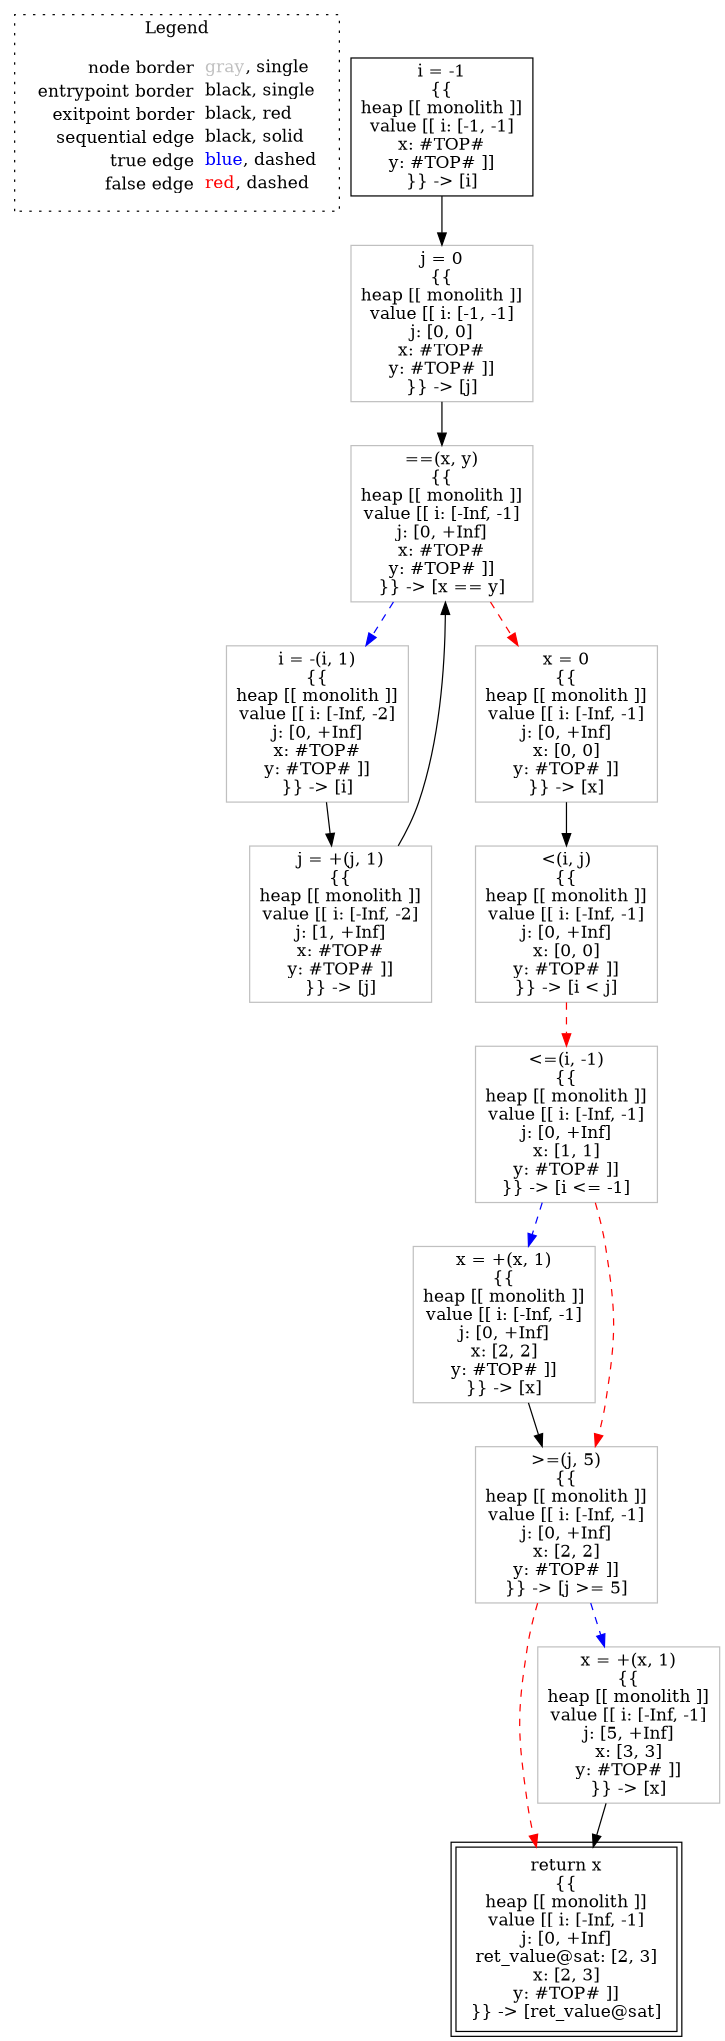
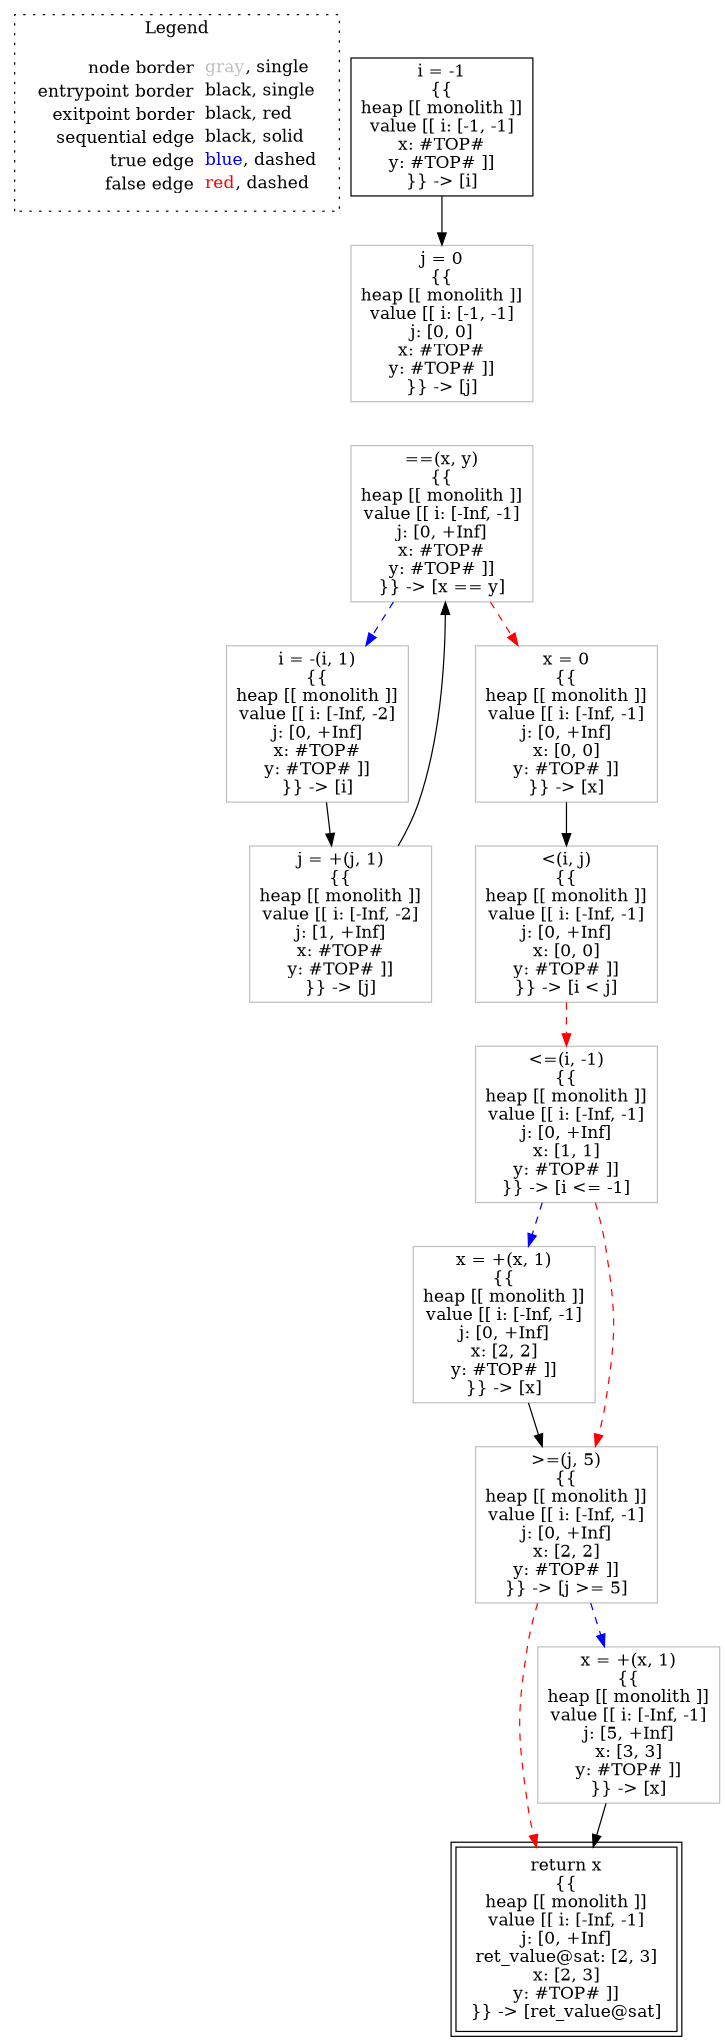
  digraph {
    node [shape=rect color=gray]
    edge [color=black]
    n1 [label=<<table border="0" cellpadding="2" cellspacing="0" cellborder="0"><tr><td align="right">node border&nbsp;</td><td align="left"><font color="gray">gray</font>, single</td></tr><tr><td align="right">entrypoint border&nbsp;</td><td align="left"><font color="black">black</font>, single</td></tr><tr><td align="right">exitpoint border&nbsp;</td><td align="left"><font color="black">black</font>, red</td></tr><tr><td align="right">sequential edge&nbsp;</td><td align="left"><font color="black">black</font>, solid</td></tr><tr><td align="right">true edge&nbsp;</td><td align="left"><font color="blue">blue</font>, dashed</td></tr><tr><td align="right">false edge&nbsp;</td><td align="left"><font color="red">red</font>, dashed</td></tr></table>> shape=plaintext color=""]
    n2 [color=black label=<i = -1<BR/>{{<BR/>heap [[ monolith ]]<BR/>value [[ i: [-1, -1]<BR/>x: #TOP#<BR/>y: #TOP# ]]<BR/>}} -&gt; [i]>]
    n3 [label=<j = 0<BR/>{{<BR/>heap [[ monolith ]]<BR/>value [[ i: [-1, -1]<BR/>j: [0, 0]<BR/>x: #TOP#<BR/>y: #TOP# ]]<BR/>}} -&gt; [j]>]
    n4 [label=<==(x, y)<BR/>{{<BR/>heap [[ monolith ]]<BR/>value [[ i: [-Inf, -1]<BR/>j: [0, +Inf]<BR/>x: #TOP#<BR/>y: #TOP# ]]<BR/>}} -&gt; [x == y]>]
    n5 [label=<x = +(x, 1)<BR/>{{<BR/>heap [[ monolith ]]<BR/>value [[ i: [-Inf, -1]<BR/>j: [0, +Inf]<BR/>x: [2, 2]<BR/>y: #TOP# ]]<BR/>}} -&gt; [x]>]
    n6 [label=<&gt;=(j, 5)<BR/>{{<BR/>heap [[ monolith ]]<BR/>value [[ i: [-Inf, -1]<BR/>j: [0, +Inf]<BR/>x: [2, 2]<BR/>y: #TOP# ]]<BR/>}} -&gt; [j &gt;= 5]>]
    n7 [color=black label=<return x<BR/>{{<BR/>heap [[ monolith ]]<BR/>value [[ i: [-Inf, -1]<BR/>j: [0, +Inf]<BR/>ret_value@sat: [2, 3]<BR/>x: [2, 3]<BR/>y: #TOP# ]]<BR/>}} -&gt; [ret_value@sat]> peripheries=2]
    n8 [label=<x = +(x, 1)<BR/>{{<BR/>heap [[ monolith ]]<BR/>value [[ i: [-Inf, -1]<BR/>j: [5, +Inf]<BR/>x: [3, 3]<BR/>y: #TOP# ]]<BR/>}} -&gt; [x]>]
    n9 [label=<&lt;=(i, -1)<BR/>{{<BR/>heap [[ monolith ]]<BR/>value [[ i: [-Inf, -1]<BR/>j: [0, +Inf]<BR/>x: [1, 1]<BR/>y: #TOP# ]]<BR/>}} -&gt; [i &lt;= -1]>]
    n10 [label=<i = -(i, 1)<BR/>{{<BR/>heap [[ monolith ]]<BR/>value [[ i: [-Inf, -2]<BR/>j: [0, +Inf]<BR/>x: #TOP#<BR/>y: #TOP# ]]<BR/>}} -&gt; [i]>]
    n11 [label=<j = +(j, 1)<BR/>{{<BR/>heap [[ monolith ]]<BR/>value [[ i: [-Inf, -2]<BR/>j: [1, +Inf]<BR/>x: #TOP#<BR/>y: #TOP# ]]<BR/>}} -&gt; [j]>]
    n12 [label=<x = 0<BR/>{{<BR/>heap [[ monolith ]]<BR/>value [[ i: [-Inf, -1]<BR/>j: [0, +Inf]<BR/>x: [0, 0]<BR/>y: #TOP# ]]<BR/>}} -&gt; [x]>]
    n13 [label=<&lt;(i, j)<BR/>{{<BR/>heap [[ monolith ]]<BR/>value [[ i: [-Inf, -1]<BR/>j: [0, +Inf]<BR/>x: [0, 0]<BR/>y: #TOP# ]]<BR/>}} -&gt; [i &lt; j]>]
    subgraph cluster_1 {
      label=Legend
      style=dotted
      n1
    }
    n2 -> n3
-   n3 -> n4
    n4 -> n10 [color=blue style=dashed]
    n4 -> n12 [color=red style=dashed]
    n5 -> n6
    n6 -> n7 [color=red style=dashed]
    n6 -> n8 [color=blue style=dashed]
    n8 -> n7
    n9 -> n5 [color=blue style=dashed]
    n9 -> n6 [color=red style=dashed]
    n10 -> n11
    n11 -> n4
    n12 -> n13
    n13 -> n9 [color=red style=dashed]
  }
